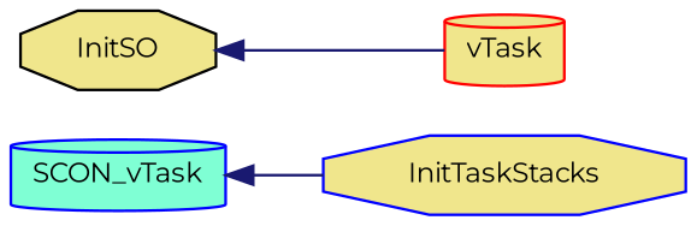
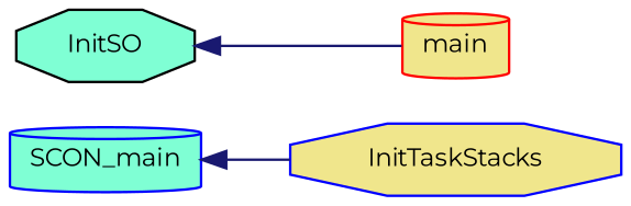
  digraph {
    fontname=Montserrat
    rankdir=LR
    node [color=blue fillcolor=aquamarine fontname=Montserrat fontsize=10 shape=cylinder style=filled]
    edge [color=midnightblue dir=back fontname=Montserrat fontsize=10 labelfontname=Helvetica labelfontsize=10 style=solid]
-   n1 [fontcolor=black height=0.2 label=SCON_vTask width=0.4]
+   n1 [fontcolor=black height=0.2 label=SCON_main width=0.4]
    n2 [fillcolor=khaki height=0.2 label=InitTaskStacks shape=octagon width=0.4]
-   n3 [color=black fillcolor=khaki height=0.2 label=InitSO shape=octagon width=0.4]
-   n4 [color=red fillcolor=khaki height=0.2 label=vTask width=0.4]
+   n3 [color=black height=0.2 label=InitSO shape=octagon width=0.4]
+   n4 [color=red fillcolor=khaki height=0.2 label=main width=0.4]
    n1 -> n2
    n3 -> n4
  }
